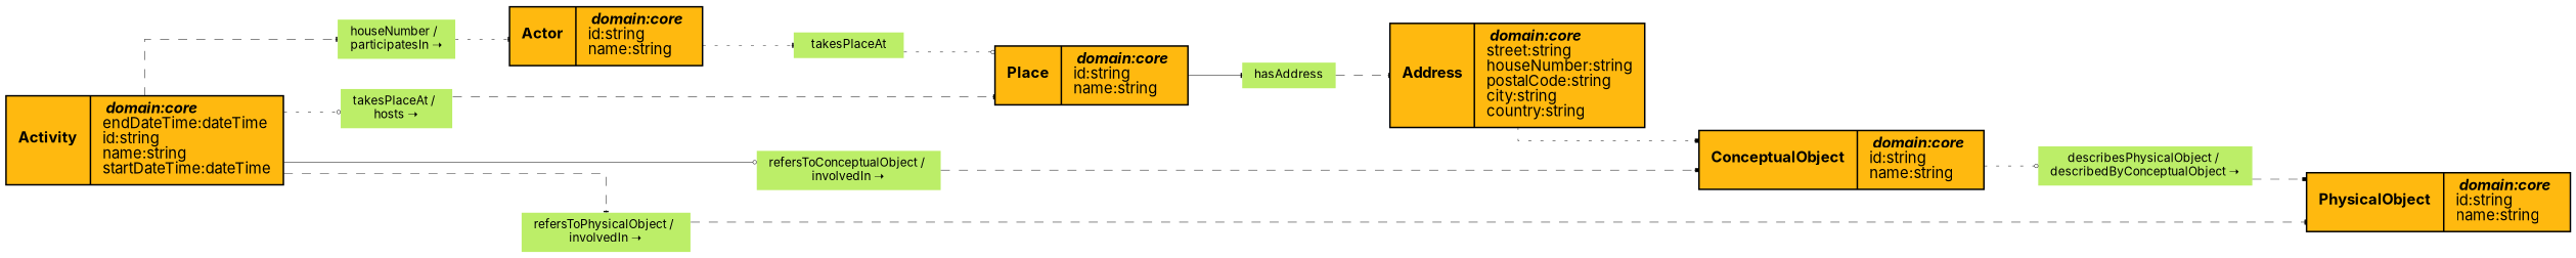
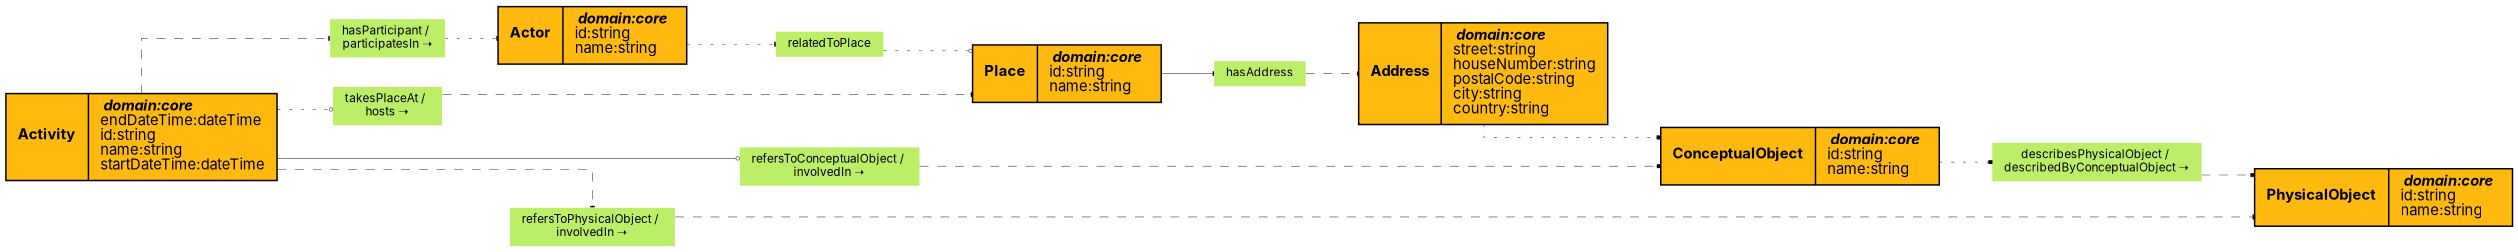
  digraph {
    fontname=Inter
    fontsize=10
    rankdir=LR
    splines=ortho
    node [fillcolor=darkolivegreen2 fontname=Inter fontsize=8 shape=plaintext style=filled]
    edge [arrowhead=tee arrowsize=0.3 fontname=Inter fontsize=10 penwidth=0.3 style=dashed]
    n1 [fillcolor=darkgoldenrod1 fontsize=10 label=<{<b>Activity</b> | <i><b> domain:core</b></i> <br align="left"/>endDateTime:dateTime<br align="left"/>id:string<br align="left"/>name:string<br align="left"/>startDateTime:dateTime<br align="left"/>}> shape=record]
-   n2 [color=black height=0 label="houseNumber / \nparticipatesIn ➝" width=0]
+   n2 [color=black height=0 label="hasParticipant / \nparticipatesIn ➝" width=0]
    n3 [color=black height=0 label="refersToConceptualObject / \ninvolvedIn ➝" width=0]
    n4 [color=black height=0 label="refersToPhysicalObject / \ninvolvedIn ➝" width=0]
    n5 [color=brown height=0 label="takesPlaceAt / \nhosts ➝" width=0]
    n6 [fillcolor=darkgoldenrod1 fontsize=10 label=<{<b>Actor</b> | <i><b> domain:core</b></i> <br align="left"/>id:string<br align="left"/>name:string<br align="left"/>}> shape=record]
    n7 [fillcolor=darkgoldenrod1 fontsize=10 label=<{<b>ConceptualObject</b> | <i><b> domain:core</b></i> <br align="left"/>id:string<br align="left"/>name:string<br align="left"/>}> shape=record]
    n8 [fillcolor=darkgoldenrod1 fontsize=10 label=<{<b>PhysicalObject</b> | <i><b> domain:core</b></i> <br align="left"/>id:string<br align="left"/>name:string<br align="left"/>}> shape=record]
    n9 [fillcolor=darkgoldenrod1 fontsize=10 label=<{<b>Place</b> | <i><b> domain:core</b></i> <br align="left"/>id:string<br align="left"/>name:string<br align="left"/>}> shape=record]
-   n10 [color=brown height=0 label=takesPlaceAt width=0]
+   n10 [color=brown height=0 label=relatedToPlace width=0]
    n11 [fillcolor=darkgoldenrod1 fontsize=10 label=<{<b>Address</b> | <i><b> domain:core</b></i> <br align="left"/>street:string<br align="left"/>houseNumber:string<br align="left"/>postalCode:string<br align="left"/>city:string<br align="left"/>country:string<br align="left"/>}> shape=record]
    n12 [color=red height=0 label="describesPhysicalObject / \ndescribedByConceptualObject ➝" width=0]
    n13 [color=black height=0 label=hasAddress width=0]
    n1 -> n2
    n1 -> n3 [arrowhead=odot style=solid]
    n1 -> n4
    n1 -> n5 [arrowhead=odot style=dotted]
    n2 -> n6 [style=dotted]
    n3 -> n7 [arrowhead=box]
    n4 -> n8
    n5 -> n9
    n6 -> n10 [style=dotted]
-   n7 -> n12 [arrowhead=odot style=dotted]
+   n7 -> n12 [arrowhead=box style=dotted]
    n9 -> n13 [style=solid]
    n10 -> n9 [arrowhead=odot style=dotted]
    n11 -> n7 [arrowhead=box style=dotted]
    n12 -> n8 [arrowhead=box]
    n13 -> n11
  }
